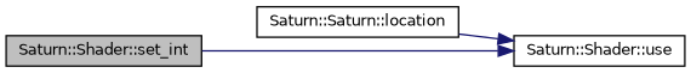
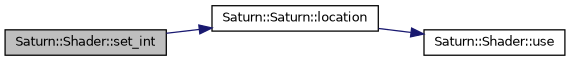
  digraph {
    rankdir=LR
    node [color=black fillcolor=white fontname=Helvetica fontsize=10 shape=record style=filled]
    edge [color=midnightblue fontname=Helvetica fontsize=10 labelfontname=Helvetica labelfontsize=10 style=solid]
    n1 [fillcolor=grey75 fontcolor=black height=0.2 label="Saturn::Shader::set_int" width=0.4]
    n2 [height=0.2 label="Saturn::Saturn::location" width=0.4]
    n3 [height=0.2 label="Saturn::Shader::use" width=0.4]
-   n1 -> n3
+   n1 -> n2
    n2 -> n3
  }
